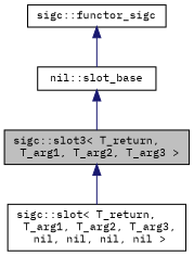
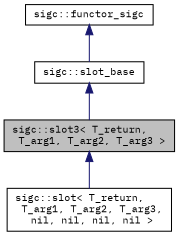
  digraph {
    fontname="IBM Plex Mono"
    node [color=black fillcolor=white fontname="IBM Plex Mono" fontsize=10 shape=record style=filled]
    edge [color=midnightblue dir=back fontname="IBM Plex Mono" fontsize=10 labelfontname=Sans labelfontsize=10 style=solid]
    n1 [fillcolor=grey75 fontcolor=black height=0.2 label="sigc::slot3\< T_return,\l T_arg1, T_arg2, T_arg3 \>" width=0.4]
    n2 [height=0.2 label="sigc::slot\< T_return,\l T_arg1, T_arg2, T_arg3,\l nil, nil, nil, nil \>" width=0.4]
-   n3 [height=0.2 label="nil::slot_base" width=0.4]
+   n3 [height=0.2 label="sigc::slot_base" width=0.4]
    n4 [height=0.2 label="sigc::functor_sigc" width=0.4]
    n1 -> n2
    n3 -> n1
    n4 -> n3
  }
